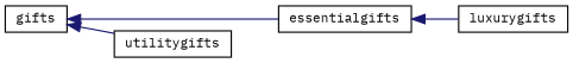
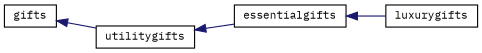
  digraph {
    fontname="IBM Plex Mono"
    rankdir=LR
    node [color=black fillcolor=white fontname="IBM Plex Mono" fontsize=10 shape=record style=filled]
    edge [color=midnightblue dir=back fontname="IBM Plex Mono" fontsize=10 labelfontname=Helvetica labelfontsize=10 style=solid]
    n1 [height=0.2 label=gifts width=0.4]
    n2 [height=0.2 label=essentialgifts width=0.4]
    n3 [height=0.2 label=utilitygifts width=0.4]
    n4 [height=0.2 label=luxurygifts width=0.4]
-   n1 -> n2
+   n3 -> n2
    n1 -> n3
    n2 -> n4
  }
